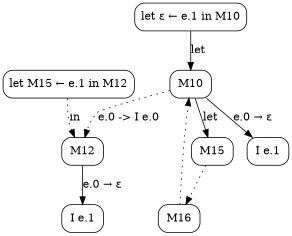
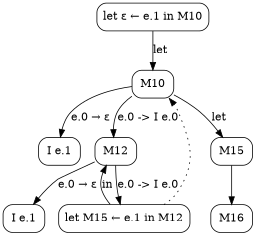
  digraph {
    node [shape=box style=rounded]
    n1 [label="let ε ← e.1 in M10"]
    M10
    n3 [label="I e.1"]
    M12
    M15
    n6 [label="I e.1"]
    n7 [label="let M15 ← e.1 in M12"]
    M16
    n1 -> M10 [label=let]
    M10 -> n3 [label="e.0 → ε"]
-   M10 -> M12 [label="e.0 -> I e.0" style=dotted]
+   M10 -> M12 [label="e.0 -> I e.0"]
    M10 -> M15 [label=let]
    M12 -> n6 [label="e.0 → ε"]
-   M15 -> M16 [style=dotted]
-   n7 -> M12 [label=in style=dotted]
-   M16 -> M10 [style=dotted]
+   M12 -> n7 [label="e.0 -> I e.0"]
+   M15 -> M16
+   n7 -> M12 [label=in style=solid]
+   n7 -> M10 [style=dotted]
  }
